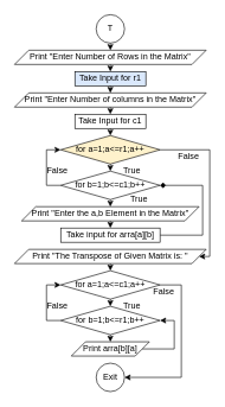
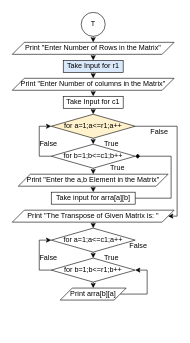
  <mxCell id="0" />
  <mxCell id="1" parent="0" />
  <mxCell id="2" value="" style="group" vertex="1" connectable="0" parent="1"><mxGeometry x="20" y="20" width="275" height="530" as="geometry" /></mxCell>
  <mxCell id="3" style="edgeStyle=orthogonalEdgeStyle;rounded=0;orthogonalLoop=1;jettySize=auto;html=1;exitX=0.5;exitY=1;exitDx=0;exitDy=0;" edge="1" parent="2" source="4"><mxGeometry relative="1" as="geometry"><mxPoint x="135" y="50" as="targetPoint" /></mxGeometry></mxCell>
  <mxCell id="4" value="T" style="ellipse;whiteSpace=wrap;html=1;aspect=fixed;" vertex="1" parent="2"><mxGeometry x="115" width="40" height="40" as="geometry" /></mxCell>
  <mxCell id="5" value="Print &quot;Enter Number of Rows in the Matrix&quot;" style="shape=parallelogram;perimeter=parallelogramPerimeter;whiteSpace=wrap;html=1;fixedSize=1;" vertex="1" parent="2"><mxGeometry y="50" width="270" height="20" as="geometry" /></mxCell>
  <mxCell id="6" value="Take Input for r1" style="whiteSpace=wrap;html=1;fillColor=#dae8fc;" vertex="1" parent="2"><mxGeometry x="85" y="80" width="100" height="20" as="geometry" /></mxCell>
  <mxCell id="7" style="edgeStyle=orthogonalEdgeStyle;rounded=0;orthogonalLoop=1;jettySize=auto;html=1;exitX=0.5;exitY=1;exitDx=0;exitDy=0;entryX=0.5;entryY=0;entryDx=0;entryDy=0;" edge="1" parent="2" source="5" target="6"><mxGeometry relative="1" as="geometry" /></mxCell>
  <mxCell id="8" value="Print &quot;Enter Number of columns in the Matrix&quot;" style="shape=parallelogram;perimeter=parallelogramPerimeter;whiteSpace=wrap;html=1;fixedSize=1;" vertex="1" parent="2"><mxGeometry y="110" width="270" height="20" as="geometry" /></mxCell>
  <mxCell id="9" style="edgeStyle=orthogonalEdgeStyle;rounded=0;orthogonalLoop=1;jettySize=auto;html=1;exitX=0.5;exitY=1;exitDx=0;exitDy=0;entryX=0.5;entryY=0;entryDx=0;entryDy=0;" edge="1" parent="2" source="6" target="8"><mxGeometry relative="1" as="geometry" /></mxCell>
  <mxCell id="10" value="Take Input for c1" style="whiteSpace=wrap;html=1;" vertex="1" parent="2"><mxGeometry x="85" y="140" width="100" height="20" as="geometry" /></mxCell>
  <mxCell id="11" style="edgeStyle=orthogonalEdgeStyle;rounded=0;orthogonalLoop=1;jettySize=auto;html=1;exitX=0.5;exitY=1;exitDx=0;exitDy=0;entryX=0.5;entryY=0;entryDx=0;entryDy=0;" edge="1" parent="2" source="8" target="10"><mxGeometry relative="1" as="geometry" /></mxCell>
  <mxCell id="12" value="for a=1;a&amp;lt;=r1;a++" style="rhombus;whiteSpace=wrap;html=1;fillColor=#fff2cc;" vertex="1" parent="2"><mxGeometry x="65" y="170" width="140" height="40" as="geometry" /></mxCell>
  <mxCell id="13" style="edgeStyle=orthogonalEdgeStyle;rounded=0;orthogonalLoop=1;jettySize=auto;html=1;exitX=0.5;exitY=1;exitDx=0;exitDy=0;entryX=0.5;entryY=0;entryDx=0;entryDy=0;dashed=1;" edge="1" parent="2" source="10" target="12"><mxGeometry relative="1" as="geometry" /></mxCell>
  <mxCell id="14" style="edgeStyle=orthogonalEdgeStyle;rounded=0;orthogonalLoop=1;jettySize=auto;html=1;exitX=0;exitY=0.5;exitDx=0;exitDy=0;entryX=0;entryY=0.5;entryDx=0;entryDy=0;" edge="1" parent="2" source="15" target="12"><mxGeometry relative="1" as="geometry" /></mxCell>
  <mxCell id="15" value="for b=1;b&amp;lt;=c1;b++" style="rhombus;whiteSpace=wrap;html=1;" vertex="1" parent="2"><mxGeometry x="65" y="220" width="140" height="40" as="geometry" /></mxCell>
  <mxCell id="16" style="edgeStyle=orthogonalEdgeStyle;rounded=0;orthogonalLoop=1;jettySize=auto;html=1;exitX=0.5;exitY=1;exitDx=0;exitDy=0;entryX=0.5;entryY=0;entryDx=0;entryDy=0;" edge="1" parent="2" source="12" target="15"><mxGeometry relative="1" as="geometry" /></mxCell>
  <mxCell id="17" value="Print &quot;Enter the a,b Element in the Matrix&quot;" style="shape=parallelogram;perimeter=parallelogramPerimeter;whiteSpace=wrap;html=1;fixedSize=1;" vertex="1" parent="2"><mxGeometry x="10" y="270" width="250" height="20" as="geometry" /></mxCell>
  <mxCell id="18" style="edgeStyle=orthogonalEdgeStyle;rounded=0;orthogonalLoop=1;jettySize=auto;html=1;exitX=0.5;exitY=1;exitDx=0;exitDy=0;entryX=0.5;entryY=0;entryDx=0;entryDy=0;" edge="1" parent="2" source="15" target="17"><mxGeometry relative="1" as="geometry" /></mxCell>
  <mxCell id="19" style="edgeStyle=orthogonalEdgeStyle;rounded=0;orthogonalLoop=1;jettySize=auto;html=1;exitX=1;exitY=0.5;exitDx=0;exitDy=0;entryX=1;entryY=0.5;entryDx=0;entryDy=0;endArrow=diamond;" edge="1" parent="2" source="20" target="15"><mxGeometry relative="1" as="geometry"><Array as="points"><mxPoint x="265" y="310" /><mxPoint x="265" y="240" /></Array></mxGeometry></mxCell>
  <mxCell id="20" value="Take input for arra[a][b]" style="whiteSpace=wrap;html=1;" vertex="1" parent="2"><mxGeometry x="65" y="300" width="140" height="20" as="geometry" /></mxCell>
  <mxCell id="21" style="edgeStyle=orthogonalEdgeStyle;rounded=0;orthogonalLoop=1;jettySize=auto;html=1;exitX=0.5;exitY=1;exitDx=0;exitDy=0;entryX=0.5;entryY=0;entryDx=0;entryDy=0;" edge="1" parent="2" source="17" target="20"><mxGeometry relative="1" as="geometry" /></mxCell>
  <mxCell id="22" value="True" style="text;html=1;align=center;verticalAlign=middle;resizable=0;points=[];autosize=1;strokeColor=none;fillColor=none;" vertex="1" parent="2"><mxGeometry x="145" y="210" width="40" height="20" as="geometry" /></mxCell>
  <mxCell id="23" value="True" style="text;html=1;align=center;verticalAlign=middle;resizable=0;points=[];autosize=1;strokeColor=none;fillColor=none;" vertex="1" parent="2"><mxGeometry x="155" y="250" width="40" height="20" as="geometry" /></mxCell>
  <mxCell id="24" value="False" style="text;html=1;align=center;verticalAlign=middle;resizable=0;points=[];autosize=1;strokeColor=none;fillColor=none;" vertex="1" parent="2"><mxGeometry x="35" y="210" width="50" height="20" as="geometry" /></mxCell>
  <mxCell id="25" value="Print &quot;The Transpose of Given Matrix is: &quot;" style="shape=parallelogram;perimeter=parallelogramPerimeter;whiteSpace=wrap;html=1;fixedSize=1;" vertex="1" parent="2"><mxGeometry y="330" width="270" height="20" as="geometry" /></mxCell>
  <mxCell id="26" style="edgeStyle=orthogonalEdgeStyle;rounded=0;orthogonalLoop=1;jettySize=auto;html=1;exitX=1;exitY=0.5;exitDx=0;exitDy=0;entryX=1;entryY=0.5;entryDx=0;entryDy=0;" edge="1" parent="2" source="12" target="25"><mxGeometry relative="1" as="geometry"><Array as="points"><mxPoint x="275" y="190" /><mxPoint x="275" y="340" /></Array></mxGeometry></mxCell>
  <mxCell id="27" value="False" style="text;html=1;align=center;verticalAlign=middle;resizable=0;points=[];autosize=1;strokeColor=none;fillColor=none;" vertex="1" parent="2"><mxGeometry x="220" y="190" width="50" height="20" as="geometry" /></mxCell>
  <mxCell id="28" value="for a=1;a&amp;lt;=c1;a++" style="rhombus;whiteSpace=wrap;html=1;" vertex="1" parent="2"><mxGeometry x="65" y="360" width="140" height="40" as="geometry" /></mxCell>
  <mxCell id="29" style="edgeStyle=orthogonalEdgeStyle;rounded=0;orthogonalLoop=1;jettySize=auto;html=1;exitX=0.5;exitY=1;exitDx=0;exitDy=0;entryX=0.5;entryY=0;entryDx=0;entryDy=0;" edge="1" parent="2" source="25" target="28"><mxGeometry relative="1" as="geometry" /></mxCell>
  <mxCell id="30" style="edgeStyle=orthogonalEdgeStyle;rounded=0;orthogonalLoop=1;jettySize=auto;html=1;exitX=0;exitY=0.5;exitDx=0;exitDy=0;entryX=0;entryY=0.5;entryDx=0;entryDy=0;" edge="1" parent="2" source="31" target="28"><mxGeometry relative="1" as="geometry" /></mxCell>
  <mxCell id="31" value="for b=1;b&amp;lt;=r1;b++" style="rhombus;whiteSpace=wrap;html=1;" vertex="1" parent="2"><mxGeometry x="65" y="410" width="140" height="40" as="geometry" /></mxCell>
  <mxCell id="32" style="edgeStyle=orthogonalEdgeStyle;rounded=0;orthogonalLoop=1;jettySize=auto;html=1;exitX=0.5;exitY=1;exitDx=0;exitDy=0;entryX=0.5;entryY=0;entryDx=0;entryDy=0;" edge="1" parent="2" source="28" target="31"><mxGeometry relative="1" as="geometry" /></mxCell>
  <mxCell id="33" value="False" style="text;html=1;align=center;verticalAlign=middle;resizable=0;points=[];autosize=1;strokeColor=none;fillColor=none;" vertex="1" parent="2"><mxGeometry x="35" y="400" width="50" height="20" as="geometry" /></mxCell>
  <mxCell id="34" value="True" style="text;html=1;align=center;verticalAlign=middle;resizable=0;points=[];autosize=1;strokeColor=none;fillColor=none;" vertex="1" parent="2"><mxGeometry x="145" y="400" width="40" height="20" as="geometry" /></mxCell>
  <mxCell id="35" style="edgeStyle=orthogonalEdgeStyle;rounded=0;orthogonalLoop=1;jettySize=auto;html=1;exitX=1;exitY=0.5;exitDx=0;exitDy=0;entryX=1;entryY=0.5;entryDx=0;entryDy=0;" edge="1" parent="2" source="36" target="31"><mxGeometry relative="1" as="geometry"><Array as="points"><mxPoint x="225" y="470" /><mxPoint x="225" y="430" /></Array></mxGeometry></mxCell>
  <mxCell id="36" value="Print arra[b][a]" style="shape=parallelogram;perimeter=parallelogramPerimeter;whiteSpace=wrap;html=1;fixedSize=1;" vertex="1" parent="2"><mxGeometry x="80" y="460" width="110" height="20" as="geometry" /></mxCell>
  <mxCell id="37" style="edgeStyle=orthogonalEdgeStyle;rounded=0;orthogonalLoop=1;jettySize=auto;html=1;exitX=0.5;exitY=1;exitDx=0;exitDy=0;entryX=0.5;entryY=0;entryDx=0;entryDy=0;" edge="1" parent="2" source="31" target="36"><mxGeometry relative="1" as="geometry" /></mxCell>
- <mxCell id="38" value="Exit" style="ellipse;whiteSpace=wrap;html=1;" vertex="1" parent="2"><mxGeometry x="115" y="490" width="40" height="40" as="geometry" /></mxCell>
- <mxCell id="39" style="edgeStyle=orthogonalEdgeStyle;rounded=0;orthogonalLoop=1;jettySize=auto;html=1;exitX=1;exitY=0.5;exitDx=0;exitDy=0;entryX=1;entryY=0.5;entryDx=0;entryDy=0;" edge="1" parent="2" source="28" target="38"><mxGeometry relative="1" as="geometry"><Array as="points"><mxPoint x="235" y="380" /><mxPoint x="235" y="510" /></Array></mxGeometry></mxCell>
  <mxCell id="40" value="False" style="text;html=1;align=center;verticalAlign=middle;resizable=0;points=[];autosize=1;strokeColor=none;fillColor=none;" vertex="1" parent="2"><mxGeometry x="185" y="380" width="50" height="20" as="geometry" /></mxCell>
